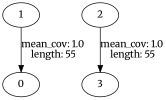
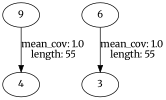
  digraph {
    fontname=Merriweather
    node [fontname=Merriweather]
    edge [fontname=Merriweather length=55 mean_cov=1.0 seq="['']"]
-   1
-   0
-   2
+   1 [label=9]
+   0 [label=4]
+   2 [label=6]
    3
    1 -> 0 [label="mean_cov: 1.0\n length: 55"]
    2 -> 3 [label="mean_cov: 1.0\n length: 55"]
  }
